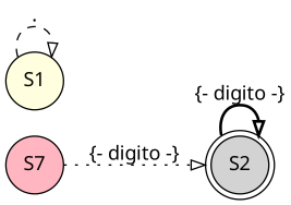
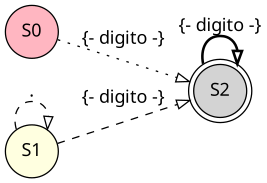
  digraph {
    fontname="Noto Sans"
    rankdir=LR
    node [fontname="Noto Sans" shape=circle style=filled]
    edge [arrowhead=onormal fontname="Noto Sans" style=dashed]
-   S0 [fillcolor=lightpink label=S7]
+   S0 [fillcolor=lightpink]
    S2 [fillcolor=lightgrey shape=doublecircle]
    S1 [fillcolor=lightyellow]
    S0 -> S2 [label="{- digito -}" style=dotted]
    S2 -> S2 [label="{- digito -}" style=bold]
+   S1 -> S2 [label="{- digito -}"]
    S1 -> S1 [label="."]
  }
